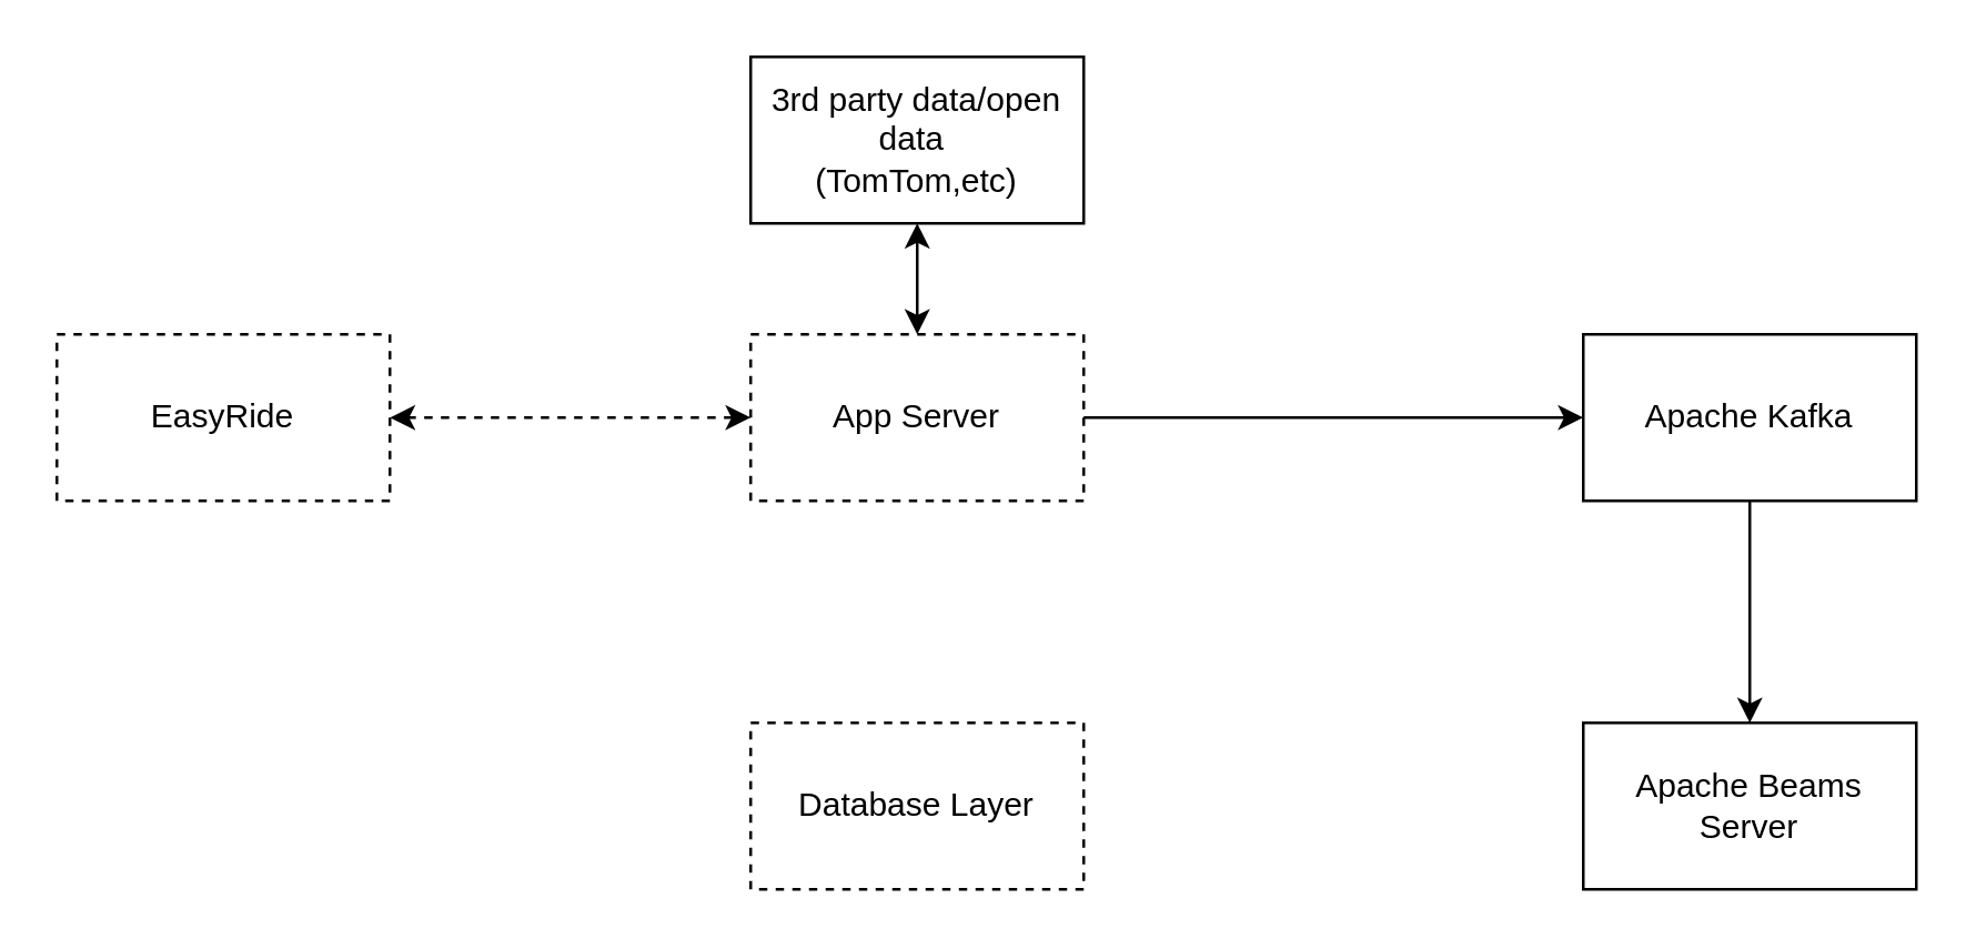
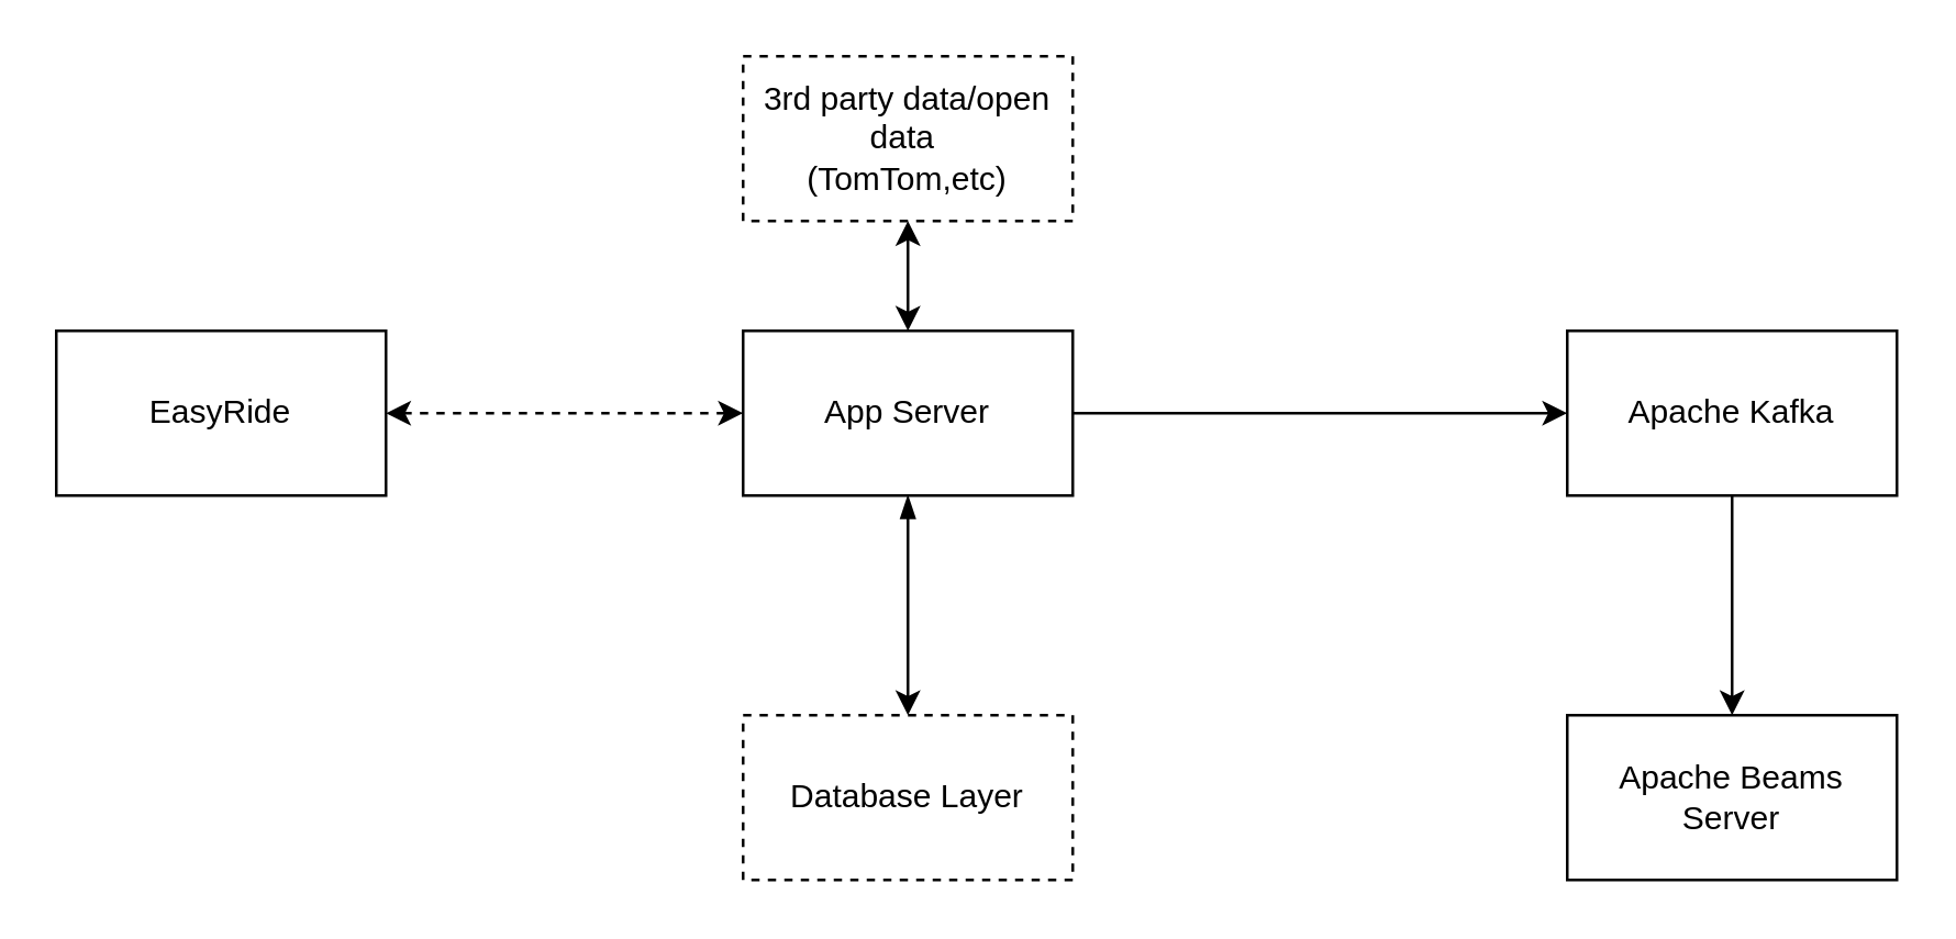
  <mxCell id="0" />
  <mxCell id="1" parent="0" />
- <mxCell id="2" value="App Server" style="rounded=0;whiteSpace=wrap;html=1;dashed=1;" vertex="1" parent="1"><mxGeometry x="270" y="120" width="120" height="60" as="geometry" /></mxCell>
+ <mxCell id="2" value="App Server" style="rounded=0;whiteSpace=wrap;html=1;" vertex="1" parent="1"><mxGeometry x="270" y="120" width="120" height="60" as="geometry" /></mxCell>
  <mxCell id="3" value="" style="endArrow=classic;html=1;exitX=1;exitY=0.5;exitDx=0;exitDy=0;" edge="1" parent="1" source="2"><mxGeometry width="50" height="50" relative="1" as="geometry"><mxPoint x="230" y="320" as="sourcePoint" /><mxPoint x="570" y="150" as="targetPoint" /></mxGeometry></mxCell>
  <mxCell id="4" value="Apache Kafka" style="rounded=0;whiteSpace=wrap;html=1;" vertex="1" parent="1"><mxGeometry x="570" y="120" width="120" height="60" as="geometry" /></mxCell>
  <mxCell id="5" value="" style="endArrow=classic;html=1;exitX=0.5;exitY=1;exitDx=0;exitDy=0;" edge="1" parent="1" source="4"><mxGeometry width="50" height="50" relative="1" as="geometry"><mxPoint x="550" y="300" as="sourcePoint" /><mxPoint x="630" y="260" as="targetPoint" /></mxGeometry></mxCell>
  <mxCell id="6" value="Apache Beams Server" style="rounded=0;whiteSpace=wrap;html=1;" vertex="1" parent="1"><mxGeometry x="570" y="260" width="120" height="60" as="geometry" /></mxCell>
  <mxCell id="7" value="Database Layer" style="rounded=0;whiteSpace=wrap;html=1;dashed=1;" vertex="1" parent="1"><mxGeometry x="270" y="260" width="120" height="60" as="geometry" /></mxCell>
- <mxCell id="9" value="EasyRide" style="rounded=0;whiteSpace=wrap;html=1;dashed=1;" vertex="1" parent="1"><mxGeometry x="20" y="120" width="120" height="60" as="geometry" /></mxCell>
+ <mxCell id="8" value="" style="endArrow=classic;html=1;exitX=0.5;exitY=1;exitDx=0;exitDy=0;entryX=0.5;entryY=0;entryDx=0;entryDy=0;startArrow=blockThin;startFill=1;" edge="1" parent="1" source="2" target="7"><mxGeometry width="50" height="50" relative="1" as="geometry"><mxPoint x="140" y="350" as="sourcePoint" /><mxPoint x="190" y="300" as="targetPoint" /></mxGeometry></mxCell>
+ <mxCell id="9" value="EasyRide" style="rounded=0;whiteSpace=wrap;html=1;" vertex="1" parent="1"><mxGeometry x="20" y="120" width="120" height="60" as="geometry" /></mxCell>
  <mxCell id="10" value="" style="endArrow=classic;startArrow=classic;html=1;exitX=1;exitY=0.5;exitDx=0;exitDy=0;entryX=0;entryY=0.5;entryDx=0;entryDy=0;dashed=1;" edge="1" parent="1" source="9" target="2"><mxGeometry width="50" height="50" relative="1" as="geometry"><mxPoint x="180" y="200" as="sourcePoint" /><mxPoint x="230" y="150" as="targetPoint" /></mxGeometry></mxCell>
- <mxCell id="11" value="3rd party data/open data&amp;nbsp;&lt;br&gt;(TomTom,etc)" style="rounded=0;whiteSpace=wrap;html=1;" vertex="1" parent="1"><mxGeometry x="270" width="120" height="60" as="geometry" y="20" /></mxCell>
+ <mxCell id="11" value="3rd party data/open data&amp;nbsp;&lt;br&gt;(TomTom,etc)" style="rounded=0;whiteSpace=wrap;html=1;dashed=1;" vertex="1" parent="1"><mxGeometry x="270" width="120" height="60" as="geometry" y="20" /></mxCell>
  <mxCell id="12" value="" style="endArrow=classic;startArrow=classic;html=1;exitX=0.5;exitY=0;exitDx=0;exitDy=0;entryX=0.5;entryY=1;entryDx=0;entryDy=0;" edge="1" parent="1" source="2" target="11"><mxGeometry width="50" height="50" relative="1" as="geometry"><mxPoint x="170" y="100" as="sourcePoint" /><mxPoint x="220" y="50" as="targetPoint" /></mxGeometry></mxCell>
